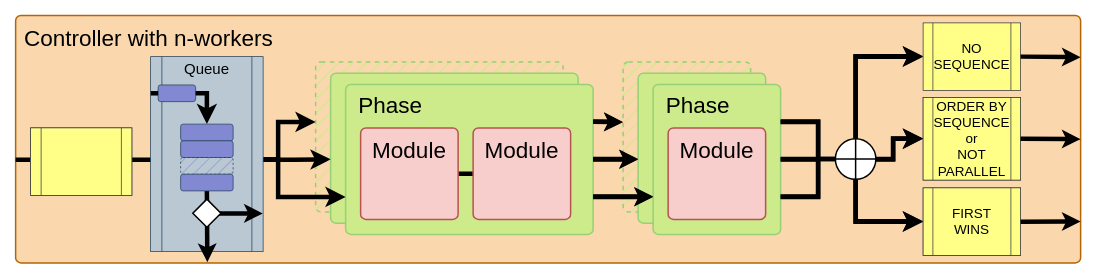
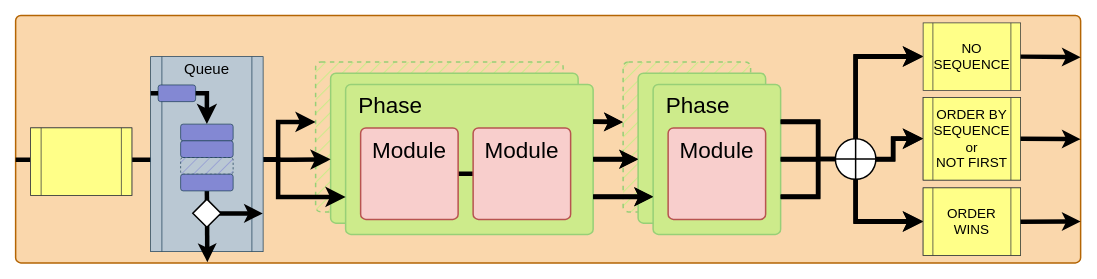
  <mxCell id="0" />
  <mxCell id="1" parent="0" />
  <mxCell id="2" value="" style="rounded=1;whiteSpace=wrap;html=1;absoluteArcSize=1;arcSize=14;strokeWidth=2;fillColor=#fad7ac;fontColor=#000000;strokeColor=#B46504;" parent="1" vertex="1"><mxGeometry x="20" y="20" width="1420" height="330" as="geometry" /></mxCell>
  <mxCell id="3" value="" style="rounded=1;whiteSpace=wrap;html=1;absoluteArcSize=1;arcSize=14;strokeWidth=2;fillColor=#cdeb8b;fontColor=#000000;strokeColor=#97D077;dashed=1;fillStyle=hatch;" parent="1" vertex="1"><mxGeometry x="830" y="82" width="170" height="200" as="geometry" /></mxCell>
  <mxCell id="4" value="" style="rounded=1;whiteSpace=wrap;html=1;absoluteArcSize=1;arcSize=14;strokeWidth=2;fillColor=#cdeb8b;fontColor=#000000;strokeColor=#97D077;" parent="1" vertex="1"><mxGeometry x="850" y="97" width="170" height="200" as="geometry" /></mxCell>
  <mxCell id="5" value="" style="rounded=1;whiteSpace=wrap;html=1;absoluteArcSize=1;arcSize=14;strokeWidth=2;fillColor=#cdeb8b;fontColor=#000000;strokeColor=#97D077;dashed=1;fillStyle=hatch;" parent="1" vertex="1"><mxGeometry x="420" y="82" width="330" height="200" as="geometry" /></mxCell>
  <mxCell id="6" value="" style="rounded=1;whiteSpace=wrap;html=1;absoluteArcSize=1;arcSize=14;strokeWidth=2;fillColor=#cdeb8b;fontColor=#000000;strokeColor=#97D077;" parent="1" vertex="1"><mxGeometry x="440" y="97" width="330" height="200" as="geometry" /></mxCell>
  <mxCell id="7" value="" style="rounded=1;whiteSpace=wrap;html=1;absoluteArcSize=1;arcSize=14;strokeWidth=2;fillColor=#cdeb8b;fontColor=#000000;strokeColor=#97D077;" parent="1" vertex="1"><mxGeometry x="460" y="112" width="330" height="200" as="geometry" /></mxCell>
  <mxCell id="8" value="" style="rounded=1;whiteSpace=wrap;html=1;absoluteArcSize=1;arcSize=14;strokeWidth=2;fillColor=#cdeb8b;fontColor=#000000;strokeColor=#97D077;" parent="1" vertex="1"><mxGeometry x="870" y="112" width="170" height="200" as="geometry" /></mxCell>
  <mxCell id="9" value="" style="edgeStyle=elbowEdgeStyle;elbow=horizontal;endArrow=classic;html=1;curved=0;rounded=0;endSize=8;startSize=8;exitX=0;exitY=0.5;exitDx=0;exitDy=0;strokeWidth=6;fontColor=#000000;strokeColor=#000000;" parent="1" edge="1"><mxGeometry width="50" height="50" relative="1" as="geometry"><mxPoint x="320" y="212" as="sourcePoint" /><mxPoint x="420" y="162" as="targetPoint" /><Array as="points"><mxPoint x="370" y="192" /></Array></mxGeometry></mxCell>
  <mxCell id="10" value="" style="edgeStyle=elbowEdgeStyle;elbow=horizontal;endArrow=classic;html=1;curved=0;rounded=0;endSize=8;startSize=8;strokeWidth=6;fontColor=#000000;strokeColor=#000000;" parent="1" edge="1"><mxGeometry width="50" height="50" relative="1" as="geometry"><mxPoint x="340" y="212" as="sourcePoint" /><mxPoint x="460" y="262" as="targetPoint" /><Array as="points"><mxPoint x="370" y="232" /></Array></mxGeometry></mxCell>
  <mxCell id="11" value="" style="edgeStyle=elbowEdgeStyle;elbow=horizontal;endArrow=classic;html=1;curved=0;rounded=0;endSize=8;startSize=8;strokeWidth=6;exitX=0;exitY=0.583;exitDx=0;exitDy=0;exitPerimeter=0;fontColor=#000000;strokeColor=#000000;" parent="1" source="2" edge="1"><mxGeometry width="50" height="50" relative="1" as="geometry"><mxPoint x="320" y="212" as="sourcePoint" /><mxPoint x="440" y="212" as="targetPoint" /><Array as="points"><mxPoint x="390" y="182" /></Array></mxGeometry></mxCell>
  <mxCell id="12" value="" style="endArrow=classic;html=1;exitX=1;exitY=0.5;exitDx=0;exitDy=0;strokeWidth=6;fontColor=#000000;" parent="1" source="7" edge="1"><mxGeometry width="50" height="50" relative="1" as="geometry"><mxPoint x="1000" y="242" as="sourcePoint" /><mxPoint x="850" y="212" as="targetPoint" /></mxGeometry></mxCell>
  <mxCell id="13" value="" style="endArrow=classic;html=1;exitX=1;exitY=0.25;exitDx=0;exitDy=0;strokeWidth=6;entryX=-0.002;entryY=0.402;entryDx=0;entryDy=0;entryPerimeter=0;fontColor=#000000;" parent="1" source="7" target="3" edge="1"><mxGeometry width="50" height="50" relative="1" as="geometry"><mxPoint x="1010" y="202" as="sourcePoint" /><mxPoint x="990" y="162" as="targetPoint" /></mxGeometry></mxCell>
  <mxCell id="14" value="" style="endArrow=classic;html=1;exitX=1;exitY=0.75;exitDx=0;exitDy=0;entryX=0;entryY=0.75;entryDx=0;entryDy=0;strokeWidth=6;fontColor=#000000;" parent="1" source="7" target="8" edge="1"><mxGeometry width="50" height="50" relative="1" as="geometry"><mxPoint x="1010" y="212" as="sourcePoint" /><mxPoint x="990" y="262" as="targetPoint" /></mxGeometry></mxCell>
  <mxCell id="15" value="" style="edgeStyle=elbowEdgeStyle;elbow=horizontal;endArrow=none;html=1;curved=0;rounded=0;endSize=8;startSize=8;exitX=1;exitY=0.75;exitDx=0;exitDy=0;strokeWidth=6;endFill=0;fontColor=#000000;" parent="1" source="8" edge="1"><mxGeometry width="50" height="50" relative="1" as="geometry"><mxPoint x="1530" y="262" as="sourcePoint" /><mxPoint x="1090" y="210" as="targetPoint" /><Array as="points"><mxPoint x="1090" y="220" /></Array></mxGeometry></mxCell>
  <mxCell id="16" value="" style="edgeStyle=elbowEdgeStyle;elbow=horizontal;endArrow=none;html=1;curved=0;rounded=0;endSize=8;startSize=8;exitX=1;exitY=0.5;exitDx=0;exitDy=0;strokeWidth=6;endFill=0;fontColor=#000000;" parent="1" source="8" edge="1"><mxGeometry width="50" height="50" relative="1" as="geometry"><mxPoint x="1530" y="202" as="sourcePoint" /><mxPoint x="1090" y="212" as="targetPoint" /></mxGeometry></mxCell>
  <mxCell id="17" value="" style="edgeStyle=elbowEdgeStyle;elbow=horizontal;endArrow=none;html=1;curved=0;rounded=0;endSize=8;startSize=8;exitX=1;exitY=0.25;exitDx=0;exitDy=0;strokeWidth=6;entryX=0;entryY=0.5;entryDx=0;entryDy=0;entryPerimeter=0;endFill=0;fontColor=#000000;" parent="1" source="8" target="66" edge="1"><mxGeometry width="50" height="50" relative="1" as="geometry"><mxPoint x="1540" y="182" as="sourcePoint" /><mxPoint x="1170" y="212" as="targetPoint" /><Array as="points"><mxPoint x="1090" y="170" /></Array></mxGeometry></mxCell>
  <mxCell id="18" value="" style="endArrow=none;html=1;exitX=0;exitY=0.5;exitDx=0;exitDy=0;strokeWidth=6;entryX=1;entryY=0.5;entryDx=0;entryDy=0;endFill=0;fontColor=#000000;strokeColor=#000000;" parent="1" source="21" target="20" edge="1"><mxGeometry width="50" height="50" relative="1" as="geometry"><mxPoint x="800" y="222" as="sourcePoint" /><mxPoint x="860" y="222" as="targetPoint" /></mxGeometry></mxCell>
  <mxCell id="19" value="" style="rounded=1;whiteSpace=wrap;html=1;absoluteArcSize=1;arcSize=14;strokeWidth=2;fillColor=#f8cecc;fontColor=#000000;strokeColor=#B85450;" parent="1" vertex="1"><mxGeometry x="890" y="170" width="130" height="122" as="geometry" /></mxCell>
  <mxCell id="20" value="" style="rounded=1;whiteSpace=wrap;html=1;absoluteArcSize=1;arcSize=14;strokeWidth=2;fillColor=#f8cecc;fontColor=#000000;strokeColor=#B85450;" parent="1" vertex="1"><mxGeometry x="630" y="170" width="130" height="122" as="geometry" /></mxCell>
  <mxCell id="21" value="" style="rounded=1;whiteSpace=wrap;html=1;absoluteArcSize=1;arcSize=14;strokeWidth=2;fillColor=#f8cecc;fontColor=#000000;strokeColor=#B85450;" parent="1" vertex="1"><mxGeometry x="480" y="170" width="130" height="122" as="geometry" /></mxCell>
  <mxCell id="22" value="&lt;font&gt;&lt;span style=&quot;font-size: 30px;&quot;&gt;Module&lt;/span&gt;&lt;/font&gt;" style="text;html=1;align=center;verticalAlign=middle;whiteSpace=wrap;rounded=0;fontColor=#000000;" parent="1" vertex="1"><mxGeometry x="485" y="180" width="120" height="39" as="geometry" /></mxCell>
  <mxCell id="23" value="&lt;font&gt;&lt;span style=&quot;font-size: 30px;&quot;&gt;Module&lt;/span&gt;&lt;/font&gt;" style="text;html=1;align=center;verticalAlign=middle;whiteSpace=wrap;rounded=0;fontColor=#000000;" parent="1" vertex="1"><mxGeometry x="635" y="180" width="120" height="39" as="geometry" /></mxCell>
  <mxCell id="24" value="&lt;font&gt;&lt;span style=&quot;font-size: 30px;&quot;&gt;Module&lt;/span&gt;&lt;/font&gt;" style="text;html=1;align=center;verticalAlign=middle;whiteSpace=wrap;rounded=0;fontColor=#000000;" parent="1" vertex="1"><mxGeometry x="895" y="180" width="120" height="39" as="geometry" /></mxCell>
  <mxCell id="25" value="&lt;font&gt;&lt;span style=&quot;font-size: 30px;&quot;&gt;Phase&lt;/span&gt;&lt;/font&gt;" style="text;html=1;align=center;verticalAlign=middle;whiteSpace=wrap;rounded=0;fontColor=#000000;" parent="1" vertex="1"><mxGeometry x="460" y="120" width="120" height="39" as="geometry" /></mxCell>
  <mxCell id="26" value="&lt;font&gt;&lt;span style=&quot;font-size: 30px;&quot;&gt;Phase&lt;/span&gt;&lt;/font&gt;" style="text;html=1;align=center;verticalAlign=middle;whiteSpace=wrap;rounded=0;fontColor=#000000;" parent="1" vertex="1"><mxGeometry x="870" y="120" width="120" height="39" as="geometry" /></mxCell>
- <mxCell id="27" value="&lt;font style=&quot;font-size: 30px;&quot;&gt;Controller with n-workers&lt;/font&gt;" style="text;html=1;align=center;verticalAlign=middle;whiteSpace=wrap;rounded=0;fontColor=#000000;" parent="1" vertex="1"><mxGeometry x="30" y="30" width="335" height="39" as="geometry" /></mxCell>
  <mxCell id="28" value="" style="group;fillColor=#ffcccc;strokeColor=#36393d;" parent="1" vertex="1" connectable="0"><mxGeometry x="40" y="170" width="135" height="90" as="geometry" /></mxCell>
  <mxCell id="29" value="" style="shape=process;whiteSpace=wrap;html=1;backgroundOutline=1;fillColor=#ffff88;strokeColor=#36393d;" parent="28" vertex="1"><mxGeometry width="135" height="90" as="geometry" /></mxCell>
  <mxCell id="30" value="" style="group;fillColor=#ffff88;strokeColor=#36393d;" parent="1" vertex="1" connectable="0"><mxGeometry x="1230" y="129.63" width="130" height="110" as="geometry" /></mxCell>
  <mxCell id="31" value="" style="shape=process;whiteSpace=wrap;html=1;backgroundOutline=1;fillColor=#ffff88;strokeColor=#36393d;" parent="30" vertex="1"><mxGeometry width="130" height="110.0" as="geometry" /></mxCell>
- <mxCell id="32" value="&lt;font style=&quot;&quot;&gt;&lt;span style=&quot;font-size: 18px;&quot;&gt;ORDER BY SEQUENCE or&lt;/span&gt;&lt;br&gt;&lt;span style=&quot;font-size: 18px;&quot;&gt;NOT PARALLEL&lt;/span&gt;&lt;br&gt;&lt;/font&gt;" style="text;html=1;align=center;verticalAlign=middle;whiteSpace=wrap;rounded=0;fontColor=#000000;" parent="30" vertex="1"><mxGeometry x="10" y="5.194" width="110" height="99.611" as="geometry" /></mxCell>
+ <mxCell id="32" value="&lt;font style=&quot;&quot;&gt;&lt;span style=&quot;font-size: 18px;&quot;&gt;ORDER BY SEQUENCE or&lt;/span&gt;&lt;br&gt;&lt;span style=&quot;font-size: 18px;&quot;&gt;NOT FIRST&lt;/span&gt;&lt;br&gt;&lt;/font&gt;" style="text;html=1;align=center;verticalAlign=middle;whiteSpace=wrap;rounded=0;fontColor=#000000;" parent="30" vertex="1"><mxGeometry x="10" y="5.194" width="110" height="99.611" as="geometry" /></mxCell>
  <mxCell id="33" value="" style="shape=process;whiteSpace=wrap;html=1;backgroundOutline=1;fillStyle=auto;strokeColor=#23445d;fontSize=20;fillColor=#bac8d3;" parent="1" vertex="1"><mxGeometry x="200" y="75" width="150" height="260" as="geometry" /></mxCell>
  <mxCell id="34" value="" style="endArrow=classic;html=1;strokeWidth=6;fontSize=20;exitX=0.5;exitY=1;exitDx=0;exitDy=0;entryX=0.18;entryY=0.997;entryDx=0;entryDy=0;entryPerimeter=0;fontColor=#000000;strokeColor=#000000;" parent="1" source="40" target="2" edge="1"><mxGeometry width="50" height="50" relative="1" as="geometry"><mxPoint x="140" y="225" as="sourcePoint" /><mxPoint x="190" y="175" as="targetPoint" /></mxGeometry></mxCell>
  <mxCell id="35" value="&lt;font style=&quot;font-size: 20px;&quot;&gt;Queue&lt;/font&gt;" style="text;html=1;align=center;verticalAlign=middle;whiteSpace=wrap;rounded=0;fontColor=#000000;" parent="1" vertex="1"><mxGeometry x="215" y="70" width="120" height="39" as="geometry" /></mxCell>
  <mxCell id="36" value="" style="rounded=1;whiteSpace=wrap;html=1;fillStyle=auto;strokeColor=#23445d;fontSize=20;fillColor=#8388D3;" parent="1" vertex="1"><mxGeometry x="240" y="165" width="70" height="22.25" as="geometry" /></mxCell>
  <mxCell id="37" value="" style="rounded=1;whiteSpace=wrap;html=1;fillStyle=auto;strokeColor=#23445d;fontSize=20;fillColor=#8388D3;" parent="1" vertex="1"><mxGeometry x="240" y="187.25" width="70" height="22.25" as="geometry" /></mxCell>
  <mxCell id="38" value="" style="rounded=1;whiteSpace=wrap;html=1;fillStyle=auto;strokeColor=#23445d;fontSize=20;fillColor=#8388D3;" parent="1" vertex="1"><mxGeometry x="210" y="112.75" width="50" height="22.25" as="geometry" /></mxCell>
  <mxCell id="39" value="" style="rounded=1;whiteSpace=wrap;html=1;fillStyle=hatch;strokeColor=#23445d;fontSize=20;fillColor=#8388D3;dashed=1;" parent="1" vertex="1"><mxGeometry x="240" y="209.5" width="70" height="22.25" as="geometry" /></mxCell>
  <mxCell id="40" value="" style="rounded=1;whiteSpace=wrap;html=1;fillStyle=auto;strokeColor=#23445d;fontSize=20;fillColor=#8388D3;" parent="1" vertex="1"><mxGeometry x="240" y="231.75" width="70" height="22.25" as="geometry" /></mxCell>
  <mxCell id="41" value="" style="edgeStyle=segmentEdgeStyle;endArrow=classic;html=1;curved=0;rounded=0;endSize=8;startSize=8;strokeWidth=6;fontSize=20;exitX=1;exitY=0.5;exitDx=0;exitDy=0;entryX=0.5;entryY=0;entryDx=0;entryDy=0;fontColor=#000000;strokeColor=#000000;" parent="1" source="38" target="36" edge="1"><mxGeometry width="50" height="50" relative="1" as="geometry"><mxPoint x="250" y="35" as="sourcePoint" /><mxPoint x="300" y="-15" as="targetPoint" /></mxGeometry></mxCell>
  <mxCell id="42" value="" style="endArrow=classic;html=1;strokeWidth=6;fontSize=20;entryX=0.997;entryY=0.804;entryDx=0;entryDy=0;entryPerimeter=0;exitX=0.633;exitY=0.507;exitDx=0;exitDy=0;exitPerimeter=0;fontColor=#000000;strokeColor=#000000;" parent="1" source="43" target="33" edge="1"><mxGeometry width="50" height="50" relative="1" as="geometry"><mxPoint x="360" y="285" as="sourcePoint" /><mxPoint x="410" y="235" as="targetPoint" /></mxGeometry></mxCell>
  <mxCell id="43" value="" style="rhombus;whiteSpace=wrap;html=1;fillStyle=auto;strokeColor=#000000;strokeWidth=2;fontSize=20;fillColor=#FFFFFF;gradientColor=none;fontColor=#000000;" parent="1" vertex="1"><mxGeometry x="256.25" y="265" width="37.5" height="37.5" as="geometry" /></mxCell>
  <mxCell id="44" value="" style="endArrow=none;html=1;strokeWidth=6;fontSize=20;entryX=0;entryY=0.5;entryDx=0;entryDy=0;exitX=0.001;exitY=0.188;exitDx=0;exitDy=0;exitPerimeter=0;fontColor=#000000;" parent="1" source="33" target="38" edge="1"><mxGeometry width="50" height="50" relative="1" as="geometry"><mxPoint x="170" y="140" as="sourcePoint" /><mxPoint x="220" y="90" as="targetPoint" /></mxGeometry></mxCell>
  <mxCell id="45" value="" style="group;fillColor=#ffff88;strokeColor=#36393d;" parent="1" vertex="1" connectable="0"><mxGeometry x="1230" y="250" width="130" height="90" as="geometry" /></mxCell>
  <mxCell id="46" value="" style="shape=process;whiteSpace=wrap;html=1;backgroundOutline=1;fillColor=#ffff88;strokeColor=#36393d;" parent="45" vertex="1"><mxGeometry width="130" height="90" as="geometry" /></mxCell>
- <mxCell id="47" value="&lt;font style=&quot;font-size: 18px;&quot;&gt;&lt;span style=&quot;&quot;&gt;FIRST&lt;br&gt;WINS&lt;/span&gt;&lt;/font&gt;" style="text;html=1;align=center;verticalAlign=middle;whiteSpace=wrap;rounded=0;fontColor=#000000;" parent="45" vertex="1"><mxGeometry x="10" y="4.25" width="110" height="81.5" as="geometry" /></mxCell>
+ <mxCell id="47" value="&lt;font style=&quot;font-size: 18px;&quot;&gt;&lt;span style=&quot;&quot;&gt;ORDER&lt;br&gt;WINS&lt;/span&gt;&lt;/font&gt;" style="text;html=1;align=center;verticalAlign=middle;whiteSpace=wrap;rounded=0;fontColor=#000000;" parent="45" vertex="1"><mxGeometry x="10" y="4.25" width="110" height="81.5" as="geometry" /></mxCell>
  <mxCell id="48" value="" style="edgeStyle=elbowEdgeStyle;elbow=horizontal;endArrow=classic;html=1;curved=0;rounded=0;endSize=8;startSize=8;strokeWidth=6;fontSize=20;exitX=1;exitY=0.5;exitDx=0;exitDy=0;exitPerimeter=0;entryX=0;entryY=0.5;entryDx=0;entryDy=0;fontColor=#000000;" parent="1" source="66" target="31" edge="1"><mxGeometry width="50" height="50" relative="1" as="geometry"><mxPoint x="1180" y="200" as="sourcePoint" /><mxPoint x="1230" y="150" as="targetPoint" /><Array as="points"><mxPoint x="1190" y="210" /></Array></mxGeometry></mxCell>
  <mxCell id="49" value="" style="edgeStyle=elbowEdgeStyle;elbow=horizontal;endArrow=classic;html=1;curved=0;rounded=0;endSize=8;startSize=8;strokeWidth=6;fontSize=18;exitX=0.5;exitY=1;exitDx=0;exitDy=0;exitPerimeter=0;entryX=0;entryY=0.5;entryDx=0;entryDy=0;fontColor=#000000;" parent="1" source="66" target="46" edge="1"><mxGeometry width="50" height="50" relative="1" as="geometry"><mxPoint x="1130" y="289.63" as="sourcePoint" /><mxPoint x="1180" y="239.63" as="targetPoint" /><Array as="points"><mxPoint x="1140" y="250" /></Array></mxGeometry></mxCell>
  <mxCell id="50" value="" style="group;fontColor=#000000;" parent="1" vertex="1" connectable="0"><mxGeometry x="1230" y="30" width="130" height="90" as="geometry" /></mxCell>
  <mxCell id="51" value="" style="shape=process;whiteSpace=wrap;html=1;backgroundOutline=1;fillColor=#ffff88;strokeColor=#36393d;" parent="50" vertex="1"><mxGeometry width="130" height="90" as="geometry" /></mxCell>
  <mxCell id="52" value="&lt;font&gt;&lt;span style=&quot;font-size: 18px;&quot;&gt;NO SEQUENCE&lt;/span&gt;&lt;/font&gt;" style="text;html=1;align=center;verticalAlign=middle;whiteSpace=wrap;rounded=0;fontColor=#000000;" parent="50" vertex="1"><mxGeometry x="10" y="4.25" width="110" height="81.5" as="geometry" /></mxCell>
  <mxCell id="53" value="" style="edgeStyle=elbowEdgeStyle;elbow=horizontal;endArrow=classic;html=1;curved=0;rounded=0;endSize=8;startSize=8;strokeWidth=6;fontSize=18;exitX=0.5;exitY=0;exitDx=0;exitDy=0;exitPerimeter=0;entryX=0;entryY=0.5;entryDx=0;entryDy=0;fontColor=#000000;" parent="1" source="66" target="51" edge="1"><mxGeometry width="50" height="50" relative="1" as="geometry"><mxPoint x="1140" y="130" as="sourcePoint" /><mxPoint x="1190" y="80" as="targetPoint" /><Array as="points"><mxPoint x="1140" y="140" /></Array></mxGeometry></mxCell>
  <mxCell id="54" value="" style="endArrow=classic;html=1;strokeWidth=6;fontSize=18;exitX=1;exitY=0.5;exitDx=0;exitDy=0;entryX=1;entryY=0.169;entryDx=0;entryDy=0;entryPerimeter=0;fontColor=#000000;strokeColor=#000000;" parent="1" source="51" target="2" edge="1"><mxGeometry width="50" height="50" relative="1" as="geometry"><mxPoint x="1400" y="120" as="sourcePoint" /><mxPoint x="1450" y="70" as="targetPoint" /></mxGeometry></mxCell>
  <mxCell id="55" value="" style="endArrow=classic;html=1;strokeWidth=6;fontSize=18;exitX=1;exitY=0.5;exitDx=0;exitDy=0;entryX=1;entryY=0.5;entryDx=0;entryDy=0;fontColor=#000000;strokeColor=#000000;" parent="1" source="31" target="2" edge="1"><mxGeometry width="50" height="50" relative="1" as="geometry"><mxPoint x="1390" y="210" as="sourcePoint" /><mxPoint x="1440" y="160" as="targetPoint" /></mxGeometry></mxCell>
  <mxCell id="56" value="" style="endArrow=classic;html=1;strokeWidth=6;fontSize=18;exitX=1;exitY=0.5;exitDx=0;exitDy=0;entryX=1;entryY=0.833;entryDx=0;entryDy=0;entryPerimeter=0;fontColor=#000000;strokeColor=#000000;" parent="1" source="46" target="2" edge="1"><mxGeometry width="50" height="50" relative="1" as="geometry"><mxPoint x="1380" y="290" as="sourcePoint" /><mxPoint x="1430" y="240" as="targetPoint" /></mxGeometry></mxCell>
  <mxCell id="57" value="" style="endArrow=classic;html=1;exitX=1;exitY=0.25;exitDx=0;exitDy=0;strokeWidth=6;entryX=-0.002;entryY=0.402;entryDx=0;entryDy=0;entryPerimeter=0;fontColor=#000000;strokeColor=#000000;" parent="1" edge="1"><mxGeometry width="50" height="50" relative="1" as="geometry"><mxPoint x="790" y="161.63" as="sourcePoint" /><mxPoint x="829.66" y="162.03" as="targetPoint" /></mxGeometry></mxCell>
  <mxCell id="58" value="" style="endArrow=classic;html=1;exitX=1;exitY=0.5;exitDx=0;exitDy=0;strokeWidth=6;fontColor=#000000;strokeColor=#000000;" parent="1" edge="1"><mxGeometry width="50" height="50" relative="1" as="geometry"><mxPoint x="790" y="211.63" as="sourcePoint" /><mxPoint x="850" y="211.63" as="targetPoint" /></mxGeometry></mxCell>
  <mxCell id="59" value="" style="endArrow=classic;html=1;exitX=1;exitY=0.75;exitDx=0;exitDy=0;entryX=0;entryY=0.75;entryDx=0;entryDy=0;strokeWidth=6;fontColor=#000000;strokeColor=#000000;" parent="1" edge="1"><mxGeometry width="50" height="50" relative="1" as="geometry"><mxPoint x="790" y="261.63" as="sourcePoint" /><mxPoint x="870" y="261.63" as="targetPoint" /></mxGeometry></mxCell>
  <mxCell id="60" value="" style="edgeStyle=elbowEdgeStyle;elbow=horizontal;endArrow=none;html=1;curved=0;rounded=0;endSize=8;startSize=8;exitX=1;exitY=0.25;exitDx=0;exitDy=0;strokeWidth=6;entryX=0.37;entryY=0.5;entryDx=0;entryDy=0;entryPerimeter=0;endFill=0;fontColor=#000000;strokeColor=#000000;" parent="1" target="66" edge="1"><mxGeometry width="50" height="50" relative="1" as="geometry"><mxPoint x="1040" y="161.63" as="sourcePoint" /><mxPoint x="1110" y="212.26" as="targetPoint" /><Array as="points"><mxPoint x="1090" y="169.63" /></Array></mxGeometry></mxCell>
  <mxCell id="61" value="" style="edgeStyle=elbowEdgeStyle;elbow=horizontal;endArrow=none;html=1;curved=0;rounded=0;endSize=8;startSize=8;exitX=1;exitY=0.5;exitDx=0;exitDy=0;strokeWidth=6;endFill=0;fontColor=#000000;strokeColor=#000000;" parent="1" edge="1"><mxGeometry width="50" height="50" relative="1" as="geometry"><mxPoint x="1040" y="211.63" as="sourcePoint" /><mxPoint x="1090" y="211.63" as="targetPoint" /></mxGeometry></mxCell>
  <mxCell id="62" value="" style="edgeStyle=elbowEdgeStyle;elbow=horizontal;endArrow=none;html=1;curved=0;rounded=0;endSize=8;startSize=8;exitX=1;exitY=0.75;exitDx=0;exitDy=0;strokeWidth=6;endFill=0;fontColor=#000000;strokeColor=#000000;" parent="1" edge="1"><mxGeometry width="50" height="50" relative="1" as="geometry"><mxPoint x="1040" y="261.63" as="sourcePoint" /><mxPoint x="1090" y="209.63" as="targetPoint" /><Array as="points"><mxPoint x="1090" y="219.63" /></Array></mxGeometry></mxCell>
  <mxCell id="63" value="" style="edgeStyle=elbowEdgeStyle;elbow=horizontal;endArrow=classic;html=1;curved=0;rounded=0;endSize=8;startSize=8;strokeWidth=6;fontSize=18;exitX=0.5;exitY=1;exitDx=0;exitDy=0;exitPerimeter=0;entryX=0;entryY=0.5;entryDx=0;entryDy=0;fontColor=#000000;strokeColor=#000000;" parent="1" edge="1"><mxGeometry width="50" height="50" relative="1" as="geometry"><mxPoint x="1137" y="239.26" as="sourcePoint" /><mxPoint x="1230" y="294.63" as="targetPoint" /><Array as="points"><mxPoint x="1140" y="249.63" /></Array></mxGeometry></mxCell>
  <mxCell id="64" value="" style="edgeStyle=elbowEdgeStyle;elbow=horizontal;endArrow=classic;html=1;curved=0;rounded=0;endSize=8;startSize=8;strokeWidth=6;fontSize=20;exitX=1;exitY=0.5;exitDx=0;exitDy=0;exitPerimeter=0;entryX=0;entryY=0.5;entryDx=0;entryDy=0;fontColor=#000000;strokeColor=#000000;" parent="1" edge="1"><mxGeometry width="50" height="50" relative="1" as="geometry"><mxPoint x="1164" y="212.26" as="sourcePoint" /><mxPoint x="1230" y="184.26" as="targetPoint" /><Array as="points"><mxPoint x="1190" y="209.63" /></Array></mxGeometry></mxCell>
  <mxCell id="65" value="" style="edgeStyle=elbowEdgeStyle;elbow=horizontal;endArrow=classic;html=1;curved=0;rounded=0;endSize=8;startSize=8;strokeWidth=6;fontSize=18;exitX=0.5;exitY=0;exitDx=0;exitDy=0;exitPerimeter=0;entryX=0;entryY=0.5;entryDx=0;entryDy=0;fontColor=#000000;strokeColor=#000000;" parent="1" edge="1"><mxGeometry width="50" height="50" relative="1" as="geometry"><mxPoint x="1137" y="185.26" as="sourcePoint" /><mxPoint x="1230" y="74.63" as="targetPoint" /><Array as="points"><mxPoint x="1140" y="139.63" /></Array></mxGeometry></mxCell>
  <mxCell id="66" value="" style="verticalLabelPosition=bottom;verticalAlign=top;html=1;shape=mxgraph.flowchart.summing_function;fillStyle=auto;strokeColor=#000000;strokeWidth=2;fontSize=20;fillColor=#FFFFFF;gradientColor=none;fontColor=#000000;" parent="1" vertex="1"><mxGeometry x="1113" y="184.63" width="54" height="54" as="geometry" /></mxCell>
